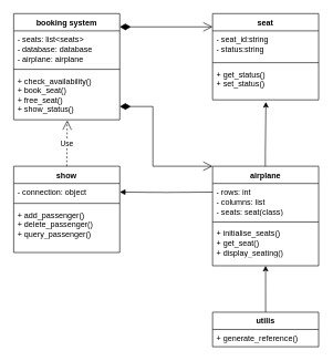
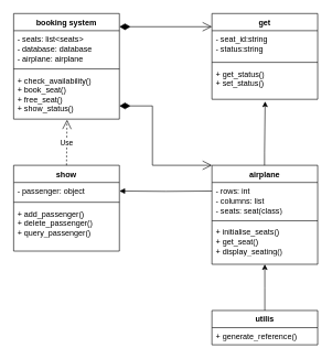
  <mxCell id="0" />
  <mxCell id="1" parent="0" />
  <mxCell id="2" value="booking system" style="swimlane;fontStyle=1;align=center;verticalAlign=top;childLayout=stackLayout;horizontal=1;startSize=26;horizontalStack=0;resizeParent=1;resizeParentMax=0;resizeLast=0;collapsible=1;marginBottom=0;whiteSpace=wrap;html=1;" parent="1" vertex="1"><mxGeometry x="20" y="20" width="160" height="160" as="geometry" /></mxCell>
  <mxCell id="3" value="- seats: list&amp;lt;seats&amp;gt;&lt;div&gt;- database: database&lt;/div&gt;&lt;div&gt;- airplane: airplane&lt;/div&gt;" style="text;strokeColor=none;fillColor=none;align=left;verticalAlign=top;spacingLeft=4;spacingRight=4;overflow=hidden;rotatable=0;points=[[0,0.5],[1,0.5]];portConstraint=eastwest;whiteSpace=wrap;html=1;" parent="2" vertex="1"><mxGeometry y="26" width="160" height="54" as="geometry" /></mxCell>
  <mxCell id="4" value="" style="line;strokeWidth=1;fillColor=none;align=left;verticalAlign=middle;spacingTop=-1;spacingLeft=3;spacingRight=3;rotatable=0;labelPosition=right;points=[];portConstraint=eastwest;strokeColor=inherit;" parent="2" vertex="1"><mxGeometry y="80" width="160" height="8" as="geometry" /></mxCell>
  <mxCell id="5" value="+ check_availability()&lt;div&gt;+ book_seat()&lt;/div&gt;&lt;div&gt;+ free_seat()&lt;/div&gt;&lt;div&gt;+ show_status()&lt;br&gt;&lt;div&gt;&lt;br&gt;&lt;/div&gt;&lt;/div&gt;" style="text;strokeColor=none;fillColor=none;align=left;verticalAlign=top;spacingLeft=4;spacingRight=4;overflow=hidden;rotatable=0;points=[[0,0.5],[1,0.5]];portConstraint=eastwest;whiteSpace=wrap;html=1;" parent="2" vertex="1"><mxGeometry y="88" width="160" height="72" as="geometry" /></mxCell>
- <mxCell id="6" value="seat" style="swimlane;fontStyle=1;align=center;verticalAlign=top;childLayout=stackLayout;horizontal=1;startSize=26;horizontalStack=0;resizeParent=1;resizeParentMax=0;resizeLast=0;collapsible=1;marginBottom=0;whiteSpace=wrap;html=1;" parent="1" vertex="1"><mxGeometry x="320" y="20" width="160" height="130" as="geometry" /></mxCell>
+ <mxCell id="6" value="get" style="swimlane;fontStyle=1;align=center;verticalAlign=top;childLayout=stackLayout;horizontal=1;startSize=26;horizontalStack=0;resizeParent=1;resizeParentMax=0;resizeLast=0;collapsible=1;marginBottom=0;whiteSpace=wrap;html=1;" parent="1" vertex="1"><mxGeometry x="320" y="20" width="160" height="130" as="geometry" /></mxCell>
  <mxCell id="7" value="- seat_id:string&lt;div&gt;- status:string&lt;/div&gt;" style="text;strokeColor=none;fillColor=none;align=left;verticalAlign=top;spacingLeft=4;spacingRight=4;overflow=hidden;rotatable=0;points=[[0,0.5],[1,0.5]];portConstraint=eastwest;whiteSpace=wrap;html=1;" parent="6" vertex="1"><mxGeometry y="26" width="160" height="44" as="geometry" /></mxCell>
  <mxCell id="8" value="" style="line;strokeWidth=1;fillColor=none;align=left;verticalAlign=middle;spacingTop=-1;spacingLeft=3;spacingRight=3;rotatable=0;labelPosition=right;points=[];portConstraint=eastwest;strokeColor=inherit;" parent="6" vertex="1"><mxGeometry y="70" width="160" height="8" as="geometry" /></mxCell>
  <mxCell id="9" value="+ get_status()&lt;div&gt;+ set_status()&lt;/div&gt;" style="text;strokeColor=none;fillColor=none;align=left;verticalAlign=top;spacingLeft=4;spacingRight=4;overflow=hidden;rotatable=0;points=[[0,0.5],[1,0.5]];portConstraint=eastwest;whiteSpace=wrap;html=1;" parent="6" vertex="1"><mxGeometry y="78" width="160" height="52" as="geometry" /></mxCell>
  <mxCell id="10" value="" style="endArrow=open;html=1;endSize=12;startArrow=diamondThin;startSize=14;startFill=1;edgeStyle=orthogonalEdgeStyle;align=left;verticalAlign=bottom;rounded=0;" parent="1" edge="1"><mxGeometry x="-1" y="3" relative="1" as="geometry"><mxPoint x="180" y="40" as="sourcePoint" /><mxPoint x="320" y="40" as="targetPoint" /></mxGeometry></mxCell>
  <mxCell id="11" value="show" style="swimlane;fontStyle=1;align=center;verticalAlign=top;childLayout=stackLayout;horizontal=1;startSize=26;horizontalStack=0;resizeParent=1;resizeParentMax=0;resizeLast=0;collapsible=1;marginBottom=0;whiteSpace=wrap;html=1;" parent="1" vertex="1"><mxGeometry x="20" y="250" width="160" height="130" as="geometry" /></mxCell>
- <mxCell id="12" value="- connection: object&amp;nbsp;" style="text;strokeColor=none;fillColor=none;align=left;verticalAlign=top;spacingLeft=4;spacingRight=4;overflow=hidden;rotatable=0;points=[[0,0.5],[1,0.5]];portConstraint=eastwest;whiteSpace=wrap;html=1;" parent="11" vertex="1"><mxGeometry y="26" width="160" height="26" as="geometry" /></mxCell>
+ <mxCell id="12" value="- passenger: object&amp;nbsp;" style="text;strokeColor=none;fillColor=none;align=left;verticalAlign=top;spacingLeft=4;spacingRight=4;overflow=hidden;rotatable=0;points=[[0,0.5],[1,0.5]];portConstraint=eastwest;whiteSpace=wrap;html=1;" parent="11" vertex="1"><mxGeometry y="26" width="160" height="26" as="geometry" /></mxCell>
  <mxCell id="13" value="" style="line;strokeWidth=1;fillColor=none;align=left;verticalAlign=middle;spacingTop=-1;spacingLeft=3;spacingRight=3;rotatable=0;labelPosition=right;points=[];portConstraint=eastwest;strokeColor=inherit;" parent="11" vertex="1"><mxGeometry y="52" width="160" height="8" as="geometry" /></mxCell>
  <mxCell id="14" value="+ add_passenger()&lt;div&gt;+ delete_passenger()&lt;/div&gt;&lt;div&gt;+ query_passenger()&lt;/div&gt;" style="text;strokeColor=none;fillColor=none;align=left;verticalAlign=top;spacingLeft=4;spacingRight=4;overflow=hidden;rotatable=0;points=[[0,0.5],[1,0.5]];portConstraint=eastwest;whiteSpace=wrap;html=1;" parent="11" vertex="1"><mxGeometry y="60" width="160" height="70" as="geometry" /></mxCell>
  <mxCell id="15" value="Use" style="endArrow=open;endSize=12;dashed=1;html=1;rounded=0;exitX=0.5;exitY=0;exitDx=0;exitDy=0;entryX=0.505;entryY=1.014;entryDx=0;entryDy=0;entryPerimeter=0;" parent="1" source="11" target="5" edge="1"><mxGeometry width="160" relative="1" as="geometry"><mxPoint x="180" y="190" as="sourcePoint" /><mxPoint x="340" y="190" as="targetPoint" /></mxGeometry></mxCell>
  <mxCell id="16" value="" style="edgeStyle=orthogonalEdgeStyle;rounded=0;orthogonalLoop=1;jettySize=auto;html=1;" parent="1" source="17" edge="1"><mxGeometry relative="1" as="geometry"><mxPoint x="400" y="400" as="targetPoint" /></mxGeometry></mxCell>
  <mxCell id="17" value="utilis" style="swimlane;fontStyle=1;align=center;verticalAlign=top;childLayout=stackLayout;horizontal=1;startSize=26;horizontalStack=0;resizeParent=1;resizeParentMax=0;resizeLast=0;collapsible=1;marginBottom=0;whiteSpace=wrap;html=1;" parent="1" vertex="1"><mxGeometry x="320" y="470" width="160" height="52" as="geometry" /></mxCell>
  <mxCell id="18" value="+ generate_reference()" style="text;strokeColor=none;fillColor=none;align=left;verticalAlign=top;spacingLeft=4;spacingRight=4;overflow=hidden;rotatable=0;points=[[0,0.5],[1,0.5]];portConstraint=eastwest;whiteSpace=wrap;html=1;" parent="17" vertex="1"><mxGeometry y="26" width="160" height="26" as="geometry" /></mxCell>
  <mxCell id="19" value="" style="endArrow=block;endFill=1;html=1;edgeStyle=orthogonalEdgeStyle;align=left;verticalAlign=top;rounded=0;exitX=0;exitY=0.5;exitDx=0;exitDy=0;entryX=1;entryY=0.5;entryDx=0;entryDy=0;" parent="1" target="12" edge="1"><mxGeometry x="-1" relative="1" as="geometry"><mxPoint x="320" y="289" as="sourcePoint" /><mxPoint x="200" y="270" as="targetPoint" /><mxPoint as="offset" /></mxGeometry></mxCell>
  <mxCell id="20" value="airplane" style="swimlane;fontStyle=1;align=center;verticalAlign=top;childLayout=stackLayout;horizontal=1;startSize=26;horizontalStack=0;resizeParent=1;resizeParentMax=0;resizeLast=0;collapsible=1;marginBottom=0;whiteSpace=wrap;html=1;" vertex="1" parent="1"><mxGeometry x="320" y="250" width="160" height="150" as="geometry" /></mxCell>
  <mxCell id="21" value="- rows: int&lt;div&gt;- columns: list&lt;/div&gt;&lt;div&gt;- seats: seat(class)&lt;/div&gt;" style="text;strokeColor=none;fillColor=none;align=left;verticalAlign=top;spacingLeft=4;spacingRight=4;overflow=hidden;rotatable=0;points=[[0,0.5],[1,0.5]];portConstraint=eastwest;whiteSpace=wrap;html=1;" vertex="1" parent="20"><mxGeometry y="26" width="160" height="54" as="geometry" /></mxCell>
  <mxCell id="22" value="" style="line;strokeWidth=1;fillColor=none;align=left;verticalAlign=middle;spacingTop=-1;spacingLeft=3;spacingRight=3;rotatable=0;labelPosition=right;points=[];portConstraint=eastwest;strokeColor=inherit;" vertex="1" parent="20"><mxGeometry y="80" width="160" height="8" as="geometry" /></mxCell>
  <mxCell id="23" value="+ initialise_seats()&lt;div&gt;+ get_seat()&lt;/div&gt;&lt;div&gt;+ display_seating()&lt;/div&gt;" style="text;strokeColor=none;fillColor=none;align=left;verticalAlign=top;spacingLeft=4;spacingRight=4;overflow=hidden;rotatable=0;points=[[0,0.5],[1,0.5]];portConstraint=eastwest;whiteSpace=wrap;html=1;" vertex="1" parent="20"><mxGeometry y="88" width="160" height="62" as="geometry" /></mxCell>
  <mxCell id="24" value="" style="endArrow=open;html=1;endSize=12;startArrow=diamondThin;startSize=14;startFill=1;edgeStyle=orthogonalEdgeStyle;align=left;verticalAlign=bottom;rounded=0;entryX=0;entryY=0;entryDx=0;entryDy=0;" edge="1" parent="1" target="20"><mxGeometry x="-1" y="3" relative="1" as="geometry"><mxPoint x="180" y="160" as="sourcePoint" /><mxPoint x="250" y="250" as="targetPoint" /><Array as="points"><mxPoint x="180" y="160" /><mxPoint x="230" y="160" /><mxPoint x="230" y="250" /></Array></mxGeometry></mxCell>
  <mxCell id="25" value="" style="edgeStyle=orthogonalEdgeStyle;rounded=0;orthogonalLoop=1;jettySize=auto;html=1;entryX=0.503;entryY=1.062;entryDx=0;entryDy=0;entryPerimeter=0;" edge="1" parent="1" target="9"><mxGeometry relative="1" as="geometry"><mxPoint x="399.58" y="180" as="targetPoint" /><mxPoint x="399.58" y="250" as="sourcePoint" /><Array as="points"><mxPoint x="400" y="230" /><mxPoint x="401" y="230" /></Array></mxGeometry></mxCell>
